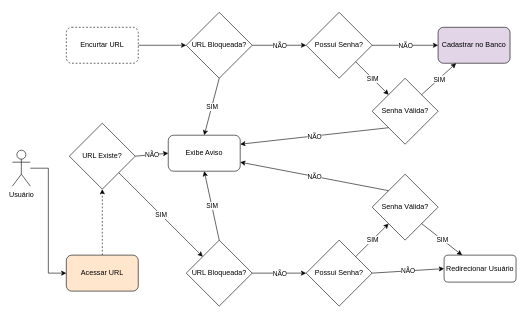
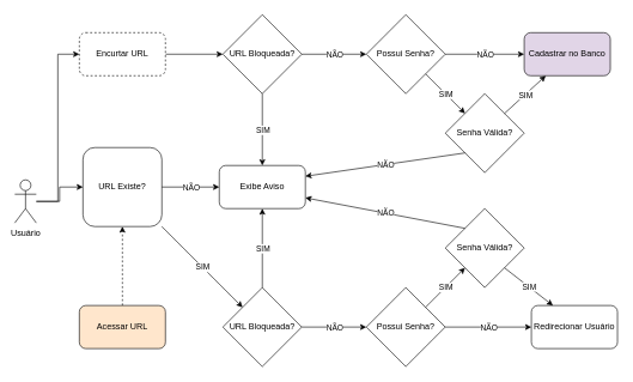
  <mxCell id="0" />
  <mxCell id="1" parent="0" />
- <mxCell id="3" style="edgeStyle=orthogonalEdgeStyle;rounded=0;orthogonalLoop=1;jettySize=auto;html=1;entryX=0;entryY=0.5;entryDx=0;entryDy=0;" edge="1" parent="1" source="4" target="8"><mxGeometry relative="1" as="geometry" /></mxCell>
+ <mxCell id="2" style="edgeStyle=orthogonalEdgeStyle;rounded=0;orthogonalLoop=1;jettySize=auto;html=1;entryX=0;entryY=0.5;entryDx=0;entryDy=0;" edge="1" parent="1" source="4" target="6"><mxGeometry relative="1" as="geometry" /></mxCell>
+ <mxCell id="3" style="edgeStyle=orthogonalEdgeStyle;rounded=0;orthogonalLoop=1;jettySize=auto;html=1;" edge="1" parent="1" source="4" target="42"><mxGeometry relative="1" as="geometry" /></mxCell>
  <mxCell id="4" value="Usuário" style="shape=umlActor;verticalLabelPosition=bottom;verticalAlign=top;html=1;outlineConnect=0;" vertex="1" parent="1"><mxGeometry x="20" y="250" width="30" height="60" as="geometry" /></mxCell>
  <mxCell id="5" style="edgeStyle=orthogonalEdgeStyle;rounded=0;orthogonalLoop=1;jettySize=auto;html=1;exitX=1;exitY=0.5;exitDx=0;exitDy=0;entryX=0;entryY=0.5;entryDx=0;entryDy=0;" edge="1" parent="1" source="6" target="9"><mxGeometry relative="1" as="geometry" /></mxCell>
  <mxCell id="6" value="Encurtar URL" style="rounded=1;whiteSpace=wrap;html=1;dashed=1;" vertex="1" parent="1"><mxGeometry x="110" y="45" width="120" height="60" as="geometry" /></mxCell>
  <mxCell id="7" style="edgeStyle=orthogonalEdgeStyle;rounded=0;orthogonalLoop=1;jettySize=auto;html=1;entryX=0.5;entryY=1;entryDx=0;entryDy=0;dashed=1;" edge="1" parent="1" source="8" target="42"><mxGeometry relative="1" as="geometry" /></mxCell>
  <mxCell id="8" value="Acessar URL" style="rounded=1;whiteSpace=wrap;html=1;fillColor=#ffe6cc;" vertex="1" parent="1"><mxGeometry x="110" y="425" width="120" height="60" as="geometry" /></mxCell>
  <mxCell id="9" value="URL Bloqueada?" style="rhombus;whiteSpace=wrap;html=1;" vertex="1" parent="1"><mxGeometry x="310" y="20" width="110" height="110" as="geometry" /></mxCell>
- <mxCell id="10" value="Exibe Aviso" style="rounded=1;whiteSpace=wrap;html=1;" vertex="1" parent="1"><mxGeometry x="280" y="225" width="120" height="60" as="geometry" /></mxCell>
+ <mxCell id="10" value="Exibe Aviso" style="rounded=1;whiteSpace=wrap;html=1;" vertex="1" parent="1"><mxGeometry x="305" y="230" width="120" height="60" as="geometry" /></mxCell>
  <mxCell id="11" value="Possui Senha?" style="rhombus;whiteSpace=wrap;html=1;" vertex="1" parent="1"><mxGeometry x="510" y="20" width="110" height="110" as="geometry" /></mxCell>
  <mxCell id="12" value="Senha Válida?" style="rhombus;whiteSpace=wrap;html=1;" vertex="1" parent="1"><mxGeometry x="620" y="130" width="110" height="110" as="geometry" /></mxCell>
  <mxCell id="13" value="Cadastrar no Banco" style="rounded=1;whiteSpace=wrap;html=1;fillColor=#e1d5e7;" vertex="1" parent="1"><mxGeometry x="730" y="45" width="120" height="60" as="geometry" /></mxCell>
  <mxCell id="14" value="URL Bloqueada?" style="rhombus;whiteSpace=wrap;html=1;" vertex="1" parent="1"><mxGeometry x="310" y="400" width="110" height="110" as="geometry" /></mxCell>
- <mxCell id="15" value="Redirecionar Usuário" style="rounded=1;whiteSpace=wrap;html=1;" vertex="1" parent="1"><mxGeometry x="740" y="425" width="120" height="45" as="geometry" /></mxCell>
+ <mxCell id="15" value="Redirecionar Usuário" style="rounded=1;whiteSpace=wrap;html=1;" vertex="1" parent="1"><mxGeometry x="740" y="425" width="120" height="60" as="geometry" /></mxCell>
  <mxCell id="16" value="Possui Senha?" style="rhombus;whiteSpace=wrap;html=1;" vertex="1" parent="1"><mxGeometry x="510" y="400" width="110" height="110" as="geometry" /></mxCell>
  <mxCell id="17" value="" style="endArrow=classic;html=1;rounded=0;entryX=0;entryY=0;entryDx=0;entryDy=0;exitX=1;exitY=1;exitDx=0;exitDy=0;" edge="1" parent="1" source="11" target="12"><mxGeometry relative="1" as="geometry"><mxPoint x="695" y="130" as="sourcePoint" /><mxPoint x="695" y="230" as="targetPoint" /></mxGeometry></mxCell>
  <mxCell id="18" value="SIM" style="edgeLabel;resizable=0;html=1;;align=center;verticalAlign=middle;" connectable="0" vertex="1" parent="17"><mxGeometry relative="1" as="geometry" /></mxCell>
  <mxCell id="19" value="" style="endArrow=classic;html=1;rounded=0;entryX=0;entryY=0.5;entryDx=0;entryDy=0;exitX=1;exitY=0.5;exitDx=0;exitDy=0;" edge="1" parent="1" source="11" target="13"><mxGeometry relative="1" as="geometry"><mxPoint x="790" y="-20" as="sourcePoint" /><mxPoint x="790" y="125" as="targetPoint" /></mxGeometry></mxCell>
  <mxCell id="20" value="NÃO" style="edgeLabel;resizable=0;html=1;;align=center;verticalAlign=middle;" connectable="0" vertex="1" parent="19"><mxGeometry relative="1" as="geometry" /></mxCell>
  <mxCell id="21" value="" style="endArrow=classic;html=1;rounded=0;entryX=0.5;entryY=0;entryDx=0;entryDy=0;exitX=0.5;exitY=1;exitDx=0;exitDy=0;" edge="1" parent="1" source="9" target="10"><mxGeometry relative="1" as="geometry"><mxPoint x="390" y="257.5" as="sourcePoint" /><mxPoint x="390" y="402.5" as="targetPoint" /><Array as="points" /></mxGeometry></mxCell>
  <mxCell id="22" value="SIM" style="edgeLabel;resizable=0;html=1;;align=center;verticalAlign=middle;" connectable="0" vertex="1" parent="21"><mxGeometry relative="1" as="geometry" /></mxCell>
  <mxCell id="23" value="" style="endArrow=classic;html=1;rounded=0;entryX=0;entryY=0.5;entryDx=0;entryDy=0;exitX=1;exitY=0.5;exitDx=0;exitDy=0;" edge="1" parent="1" source="9" target="11"><mxGeometry relative="1" as="geometry"><mxPoint x="260" y="275" as="sourcePoint" /><mxPoint x="260" y="235" as="targetPoint" /></mxGeometry></mxCell>
  <mxCell id="24" value="NÃO" style="edgeLabel;resizable=0;html=1;;align=center;verticalAlign=middle;" connectable="0" vertex="1" parent="23"><mxGeometry relative="1" as="geometry" /></mxCell>
  <mxCell id="25" value="" style="endArrow=classic;html=1;rounded=0;entryX=0.25;entryY=1;entryDx=0;entryDy=0;exitX=1;exitY=0;exitDx=0;exitDy=0;" edge="1" parent="1" source="12" target="13"><mxGeometry relative="1" as="geometry"><mxPoint x="623" y="123" as="sourcePoint" /><mxPoint x="708" y="158" as="targetPoint" /></mxGeometry></mxCell>
  <mxCell id="26" value="SIM" style="edgeLabel;resizable=0;html=1;;align=center;verticalAlign=middle;" connectable="0" vertex="1" parent="25"><mxGeometry relative="1" as="geometry" /></mxCell>
  <mxCell id="27" value="" style="endArrow=classic;html=1;rounded=0;entryX=1;entryY=0.25;entryDx=0;entryDy=0;exitX=0;exitY=1;exitDx=0;exitDy=0;" edge="1" parent="1" source="12" target="10"><mxGeometry relative="1" as="geometry"><mxPoint x="635" y="490" as="sourcePoint" /><mxPoint x="705" y="360" as="targetPoint" /></mxGeometry></mxCell>
  <mxCell id="28" value="NÃO" style="edgeLabel;resizable=0;html=1;;align=center;verticalAlign=middle;" connectable="0" vertex="1" parent="27"><mxGeometry relative="1" as="geometry" /></mxCell>
  <mxCell id="29" value="" style="endArrow=classic;html=1;rounded=0;entryX=0.5;entryY=1;entryDx=0;entryDy=0;exitX=0.5;exitY=0;exitDx=0;exitDy=0;" edge="1" parent="1" source="14" target="10"><mxGeometry relative="1" as="geometry"><mxPoint x="460" y="315" as="sourcePoint" /><mxPoint x="420" y="420" as="targetPoint" /><Array as="points" /></mxGeometry></mxCell>
  <mxCell id="30" value="SIM" style="edgeLabel;resizable=0;html=1;;align=center;verticalAlign=middle;" connectable="0" vertex="1" parent="29"><mxGeometry relative="1" as="geometry" /></mxCell>
  <mxCell id="31" value="" style="endArrow=classic;html=1;rounded=0;entryX=0;entryY=0.5;entryDx=0;entryDy=0;exitX=1;exitY=0.5;exitDx=0;exitDy=0;" edge="1" parent="1" source="14" target="16"><mxGeometry relative="1" as="geometry"><mxPoint x="420" y="385" as="sourcePoint" /><mxPoint x="510" y="385" as="targetPoint" /></mxGeometry></mxCell>
  <mxCell id="32" value="NÃO" style="edgeLabel;resizable=0;html=1;;align=center;verticalAlign=middle;" connectable="0" vertex="1" parent="31"><mxGeometry relative="1" as="geometry" /></mxCell>
  <mxCell id="33" value="" style="endArrow=classic;html=1;rounded=0;entryX=0;entryY=0.5;entryDx=0;entryDy=0;exitX=1;exitY=0.5;exitDx=0;exitDy=0;" edge="1" parent="1" source="16" target="15"><mxGeometry relative="1" as="geometry"><mxPoint x="630" y="399" as="sourcePoint" /><mxPoint x="750" y="399" as="targetPoint" /></mxGeometry></mxCell>
  <mxCell id="34" value="NÃO" style="edgeLabel;resizable=0;html=1;;align=center;verticalAlign=middle;" connectable="0" vertex="1" parent="33"><mxGeometry relative="1" as="geometry" /></mxCell>
  <mxCell id="35" value="Senha Válida?" style="rhombus;whiteSpace=wrap;html=1;" vertex="1" parent="1"><mxGeometry x="620" y="290" width="110" height="110" as="geometry" /></mxCell>
  <mxCell id="36" value="" style="endArrow=classic;html=1;rounded=0;entryX=1;entryY=0.75;entryDx=0;entryDy=0;exitX=0;exitY=0;exitDx=0;exitDy=0;" edge="1" parent="1" source="35" target="10"><mxGeometry relative="1" as="geometry"><mxPoint x="648" y="285" as="sourcePoint" /><mxPoint x="355" y="307" as="targetPoint" /></mxGeometry></mxCell>
  <mxCell id="37" value="NÃO" style="edgeLabel;resizable=0;html=1;;align=center;verticalAlign=middle;" connectable="0" vertex="1" parent="36"><mxGeometry relative="1" as="geometry" /></mxCell>
  <mxCell id="38" value="" style="endArrow=classic;html=1;rounded=0;entryX=0;entryY=1;entryDx=0;entryDy=0;exitX=1;exitY=0;exitDx=0;exitDy=0;" edge="1" parent="1" source="16" target="35"><mxGeometry relative="1" as="geometry"><mxPoint x="880" y="545" as="sourcePoint" /><mxPoint x="935" y="600" as="targetPoint" /></mxGeometry></mxCell>
  <mxCell id="39" value="SIM" style="edgeLabel;resizable=0;html=1;;align=center;verticalAlign=middle;" connectable="0" vertex="1" parent="38"><mxGeometry relative="1" as="geometry" /></mxCell>
  <mxCell id="40" value="" style="endArrow=classic;html=1;rounded=0;entryX=0.25;entryY=0;entryDx=0;entryDy=0;exitX=1;exitY=1;exitDx=0;exitDy=0;" edge="1" parent="1" source="35" target="15"><mxGeometry relative="1" as="geometry"><mxPoint x="810" y="510" as="sourcePoint" /><mxPoint x="865" y="565" as="targetPoint" /></mxGeometry></mxCell>
  <mxCell id="41" value="SIM" style="edgeLabel;resizable=0;html=1;;align=center;verticalAlign=middle;" connectable="0" vertex="1" parent="40"><mxGeometry relative="1" as="geometry" /></mxCell>
- <mxCell id="42" value="URL Existe?" style="rhombus;whiteSpace=wrap;html=1;" vertex="1" parent="1"><mxGeometry x="115" y="205" width="110" height="110" as="geometry" /></mxCell>
+ <mxCell id="42" value="URL Existe?" style="whiteSpace=wrap;html=1;rounded=1;" vertex="1" parent="1"><mxGeometry x="115" y="205" width="110" height="110" as="geometry" /></mxCell>
  <mxCell id="43" value="" style="endArrow=classic;html=1;rounded=0;entryX=0;entryY=0.5;entryDx=0;entryDy=0;exitX=1;exitY=0.5;exitDx=0;exitDy=0;" edge="1" parent="1" source="42" target="10"><mxGeometry relative="1" as="geometry"><mxPoint x="260" y="305" as="sourcePoint" /><mxPoint x="350" y="305" as="targetPoint" /></mxGeometry></mxCell>
  <mxCell id="44" value="NÃO" style="edgeLabel;resizable=0;html=1;;align=center;verticalAlign=middle;" connectable="0" vertex="1" parent="43"><mxGeometry relative="1" as="geometry" /></mxCell>
  <mxCell id="45" value="" style="endArrow=classic;html=1;rounded=0;entryX=0;entryY=0;entryDx=0;entryDy=0;exitX=1;exitY=1;exitDx=0;exitDy=0;" edge="1" parent="1" source="42" target="14"><mxGeometry relative="1" as="geometry"><mxPoint x="268" y="365" as="sourcePoint" /><mxPoint x="323" y="420" as="targetPoint" /></mxGeometry></mxCell>
  <mxCell id="46" value="SIM" style="edgeLabel;resizable=0;html=1;;align=center;verticalAlign=middle;" connectable="0" vertex="1" parent="45"><mxGeometry relative="1" as="geometry" /></mxCell>
